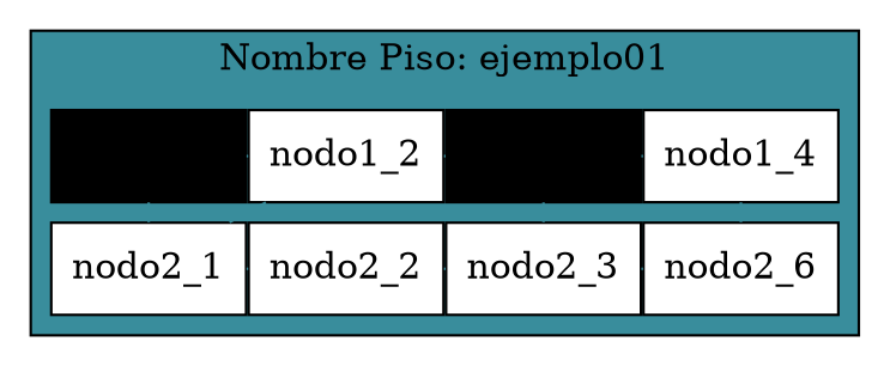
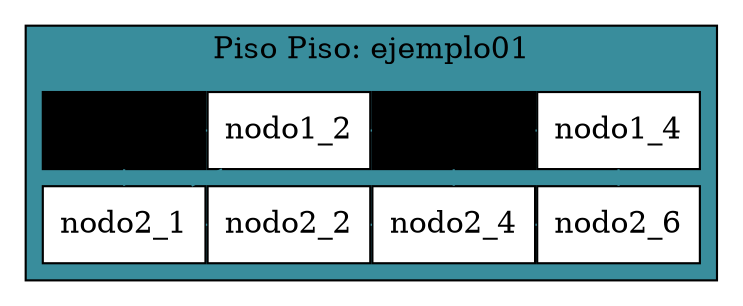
  digraph {
    nodesep=0.02
    ranksep=0.00
    node [fillcolor=white group=0 shape=box style=filled]
    edge [color="#398D9C" dir=none]
    nodo1_1 [fillcolor=black]
    nodo1_2
    nodo1_3 [fillcolor=black]
    nodo1_4
    nodo2_1
    nodo2_2
-   nodo2_3
+   nodo2_3 [label=nodo2_4]
    n8 [label=nodo2_6]
    subgraph cluster_1 {
      bgcolor="#398D9C"
-     label="Nombre Piso: ejemplo01"
+     label="Piso Piso: ejemplo01"
      subgraph sub_2 {
        bgcolor="#398D9C"
        label="Nombre Piso: ejemplo01"
        rank=same
        nodo1_1
        nodo1_2
        nodo1_3
        nodo1_4
      }
      subgraph sub_3 {
        bgcolor="#398D9C"
        label="Nombre Piso: ejemplo01"
        rank=same
        nodo2_1
        nodo2_2
        nodo2_3
        n8
      }
    }
    nodo1_1 -> nodo1_2
    nodo1_1 -> nodo2_1
    nodo1_2 -> nodo1_3
    nodo1_2 -> nodo2_1
    nodo1_3 -> nodo1_4
    nodo1_3 -> nodo2_3
    nodo1_4 -> n8
    nodo2_1 -> nodo2_2
    nodo2_2 -> nodo2_3
    nodo2_3 -> n8
  }
